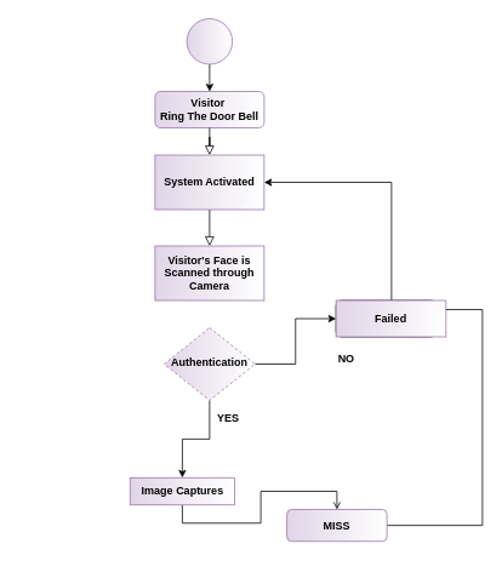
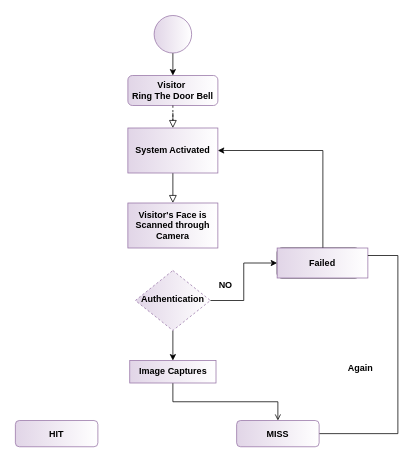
  <mxCell id="0" />
  <mxCell id="1" parent="0" />
  <mxCell id="2" value="" style="rounded=0;html=1;jettySize=auto;orthogonalLoop=1;fontSize=11;endArrow=block;endFill=0;endSize=8;strokeWidth=1;shadow=0;labelBackgroundColor=none;edgeStyle=orthogonalEdgeStyle;" parent="1" source="9" edge="1"><mxGeometry relative="1" as="geometry"><mxPoint x="230" y="270" as="targetPoint" /></mxGeometry></mxCell>
  <mxCell id="3" value="&lt;b&gt;Visitor&amp;nbsp;&lt;br&gt;Ring The Door Bell&lt;/b&gt;" style="rounded=1;whiteSpace=wrap;html=1;fontSize=12;glass=0;strokeWidth=1;shadow=0;fillColor=#e1d5e7;strokeColor=#9673a6;gradientColor=#ffffff;gradientDirection=east;" parent="1" vertex="1"><mxGeometry x="170" y="100" width="120" height="40" as="geometry" /></mxCell>
  <mxCell id="4" style="edgeStyle=orthogonalEdgeStyle;rounded=0;orthogonalLoop=1;jettySize=auto;html=1;exitX=1;exitY=0.5;exitDx=0;exitDy=0;entryX=0;entryY=0.5;entryDx=0;entryDy=0;" edge="1" parent="1" source="6" target="13"><mxGeometry relative="1" as="geometry" /></mxCell>
  <mxCell id="5" style="edgeStyle=orthogonalEdgeStyle;rounded=0;orthogonalLoop=1;jettySize=auto;html=1;exitX=0.5;exitY=1;exitDx=0;exitDy=0;entryX=0.5;entryY=0;entryDx=0;entryDy=0;" edge="1" parent="1" source="6" target="18"><mxGeometry relative="1" as="geometry" /></mxCell>
  <mxCell id="6" value="&lt;b&gt;Authentication&lt;/b&gt;" style="rhombus;whiteSpace=wrap;html=1;shadow=0;fontFamily=Helvetica;fontSize=12;align=center;strokeWidth=1;spacing=6;spacingTop=-4;fillColor=#e1d5e7;strokeColor=#9673a6;gradientDirection=east;gradientColor=#ffffff;dashed=1;" parent="1" vertex="1"><mxGeometry x="180" y="360" width="100" height="80" as="geometry" /></mxCell>
  <mxCell id="7" style="edgeStyle=orthogonalEdgeStyle;rounded=0;orthogonalLoop=1;jettySize=auto;html=1;exitX=0.5;exitY=1;exitDx=0;exitDy=0;entryX=0.5;entryY=0;entryDx=0;entryDy=0;" edge="1" parent="1" source="8" target="3"><mxGeometry relative="1" as="geometry" /></mxCell>
  <mxCell id="8" value="" style="ellipse;whiteSpace=wrap;html=1;aspect=fixed;fillColor=#e1d5e7;strokeColor=#9673a6;gradientColor=#ffffff;gradientDirection=east;" vertex="1" parent="1"><mxGeometry x="205" width="50" height="50" as="geometry" y="20" /></mxCell>
  <mxCell id="9" value="&lt;b&gt;System Activated&lt;/b&gt;" style="rounded=0;whiteSpace=wrap;html=1;fillColor=#e1d5e7;strokeColor=#9673a6;gradientColor=#ffffff;gradientDirection=east;" vertex="1" parent="1"><mxGeometry x="170" y="170" width="120" height="60" as="geometry" /></mxCell>
- <mxCell id="10" value="" style="rounded=0;html=1;jettySize=auto;orthogonalLoop=1;fontSize=11;endArrow=block;endFill=0;endSize=8;strokeWidth=1;shadow=0;labelBackgroundColor=none;edgeStyle=orthogonalEdgeStyle;" edge="1" parent="1" source="3" target="9"><mxGeometry relative="1" as="geometry"><mxPoint x="230" y="140" as="sourcePoint" /><mxPoint x="230" y="250" as="targetPoint" /></mxGeometry></mxCell>
+ <mxCell id="10" value="" style="rounded=0;html=1;jettySize=auto;orthogonalLoop=1;fontSize=11;endArrow=block;endFill=0;endSize=8;strokeWidth=1;shadow=0;labelBackgroundColor=none;edgeStyle=orthogonalEdgeStyle;dashed=1;" edge="1" parent="1" source="3" target="9"><mxGeometry relative="1" as="geometry"><mxPoint x="230" y="140" as="sourcePoint" /><mxPoint x="230" y="250" as="targetPoint" /></mxGeometry></mxCell>
  <mxCell id="11" value="&lt;b&gt;Visitor's Face is Scanned through Camera&lt;/b&gt;" style="rounded=0;whiteSpace=wrap;html=1;fillColor=#e1d5e7;strokeColor=#9673a6;gradientDirection=east;gradientColor=#ffffff;" vertex="1" parent="1"><mxGeometry x="170" y="270" width="120" height="60" as="geometry" /></mxCell>
  <mxCell id="12" style="edgeStyle=orthogonalEdgeStyle;rounded=0;orthogonalLoop=1;jettySize=auto;html=1;entryX=1;entryY=0.5;entryDx=0;entryDy=0;" edge="1" parent="1" source="13" target="9"><mxGeometry relative="1" as="geometry"><Array as="points"><mxPoint x="430" y="200" /></Array></mxGeometry></mxCell>
  <mxCell id="13" value="" style="rounded=1;whiteSpace=wrap;html=1;" vertex="1" parent="1"><mxGeometry x="369" y="330" width="110" height="40" as="geometry" /></mxCell>
  <mxCell id="14" value="&lt;b&gt;Failed&lt;/b&gt;" style="rounded=0;whiteSpace=wrap;html=1;fillColor=#e1d5e7;strokeColor=#9673a6;gradientColor=#ffffff;gradientDirection=east;" vertex="1" parent="1"><mxGeometry x="369" y="330" width="121" height="40" as="geometry" /></mxCell>
- <mxCell id="15" value="&lt;b&gt;NO&lt;/b&gt;" style="text;html=1;align=center;verticalAlign=middle;resizable=0;points=[];autosize=1;" vertex="1" parent="1"><mxGeometry x="365" y="385" width="30" height="20" as="geometry" /></mxCell>
- <mxCell id="16" value="&lt;b&gt;YES&lt;/b&gt;" style="text;html=1;align=center;verticalAlign=middle;resizable=0;points=[];autosize=1;" vertex="1" parent="1"><mxGeometry x="230" y="450" width="40" height="20" as="geometry" /></mxCell>
+ <mxCell id="15" value="&lt;b&gt;NO&lt;/b&gt;" style="text;html=1;align=center;verticalAlign=middle;resizable=0;points=[];autosize=1;" vertex="1" parent="1"><mxGeometry x="285" y="370" width="30" height="20" as="geometry" /></mxCell>
  <mxCell id="17" style="edgeStyle=orthogonalEdgeStyle;rounded=0;orthogonalLoop=1;jettySize=auto;html=1;exitX=0.5;exitY=1;exitDx=0;exitDy=0;endArrow=open;" edge="1" parent="1" source="18" target="20"><mxGeometry relative="1" as="geometry" /></mxCell>
- <mxCell id="18" value="&lt;b&gt;Image Captures&lt;/b&gt;" style="rounded=0;whiteSpace=wrap;html=1;fillColor=#e1d5e7;strokeColor=#9673a6;gradientColor=#ffffff;gradientDirection=east;" vertex="1" parent="1"><mxGeometry x="142.5" y="525" width="115" height="30" as="geometry" /></mxCell>
+ <mxCell id="18" value="&lt;b&gt;Image Captures&lt;/b&gt;" style="rounded=0;whiteSpace=wrap;html=1;fillColor=#e1d5e7;strokeColor=#9673a6;gradientColor=#ffffff;gradientDirection=east;" vertex="1" parent="1"><mxGeometry x="172.5" y="480" width="115" height="30" as="geometry" /></mxCell>
  <mxCell id="19" style="edgeStyle=orthogonalEdgeStyle;rounded=0;orthogonalLoop=1;jettySize=auto;html=1;exitX=1;exitY=0.5;exitDx=0;exitDy=0;entryX=1;entryY=0.25;entryDx=0;entryDy=0;endArrow=none;" edge="1" parent="1" source="20" target="14"><mxGeometry relative="1" as="geometry"><mxPoint x="530" y="470" as="targetPoint" /><Array as="points"><mxPoint x="530" y="578" /><mxPoint x="530" y="340" /></Array></mxGeometry></mxCell>
  <mxCell id="20" value="&lt;b&gt;MISS&lt;/b&gt;" style="rounded=1;whiteSpace=wrap;html=1;fillColor=#e1d5e7;strokeColor=#9673a6;gradientDirection=east;gradientColor=#ffffff;" vertex="1" parent="1"><mxGeometry x="315" y="560" width="110" height="35" as="geometry" /></mxCell>
+ <mxCell id="21" value="&lt;b&gt;HIT&lt;/b&gt;" style="rounded=1;whiteSpace=wrap;html=1;fillColor=#e1d5e7;strokeColor=#9673a6;gradientDirection=east;gradientColor=#ffffff;" vertex="1" parent="1"><mxGeometry x="20" y="560" width="110" height="35" as="geometry" /></mxCell>
+ <mxCell id="22" value="&lt;b&gt;Again&lt;/b&gt;" style="text;html=1;align=center;verticalAlign=middle;resizable=0;points=[];autosize=1;" vertex="1" parent="1"><mxGeometry x="455" y="480" width="50" height="20" as="geometry" /></mxCell>
